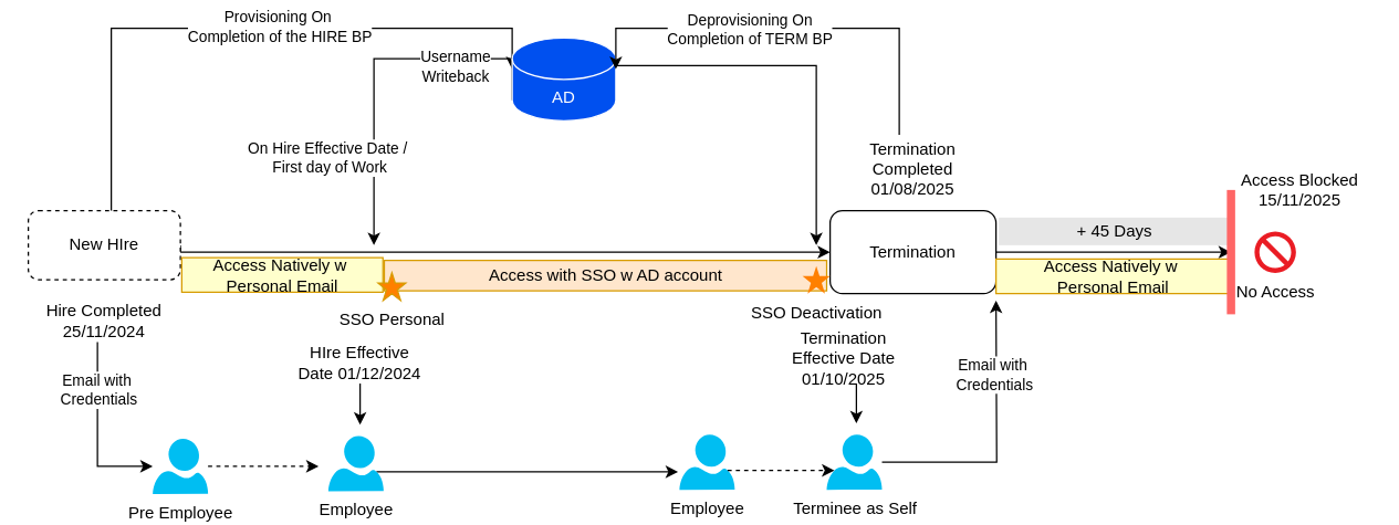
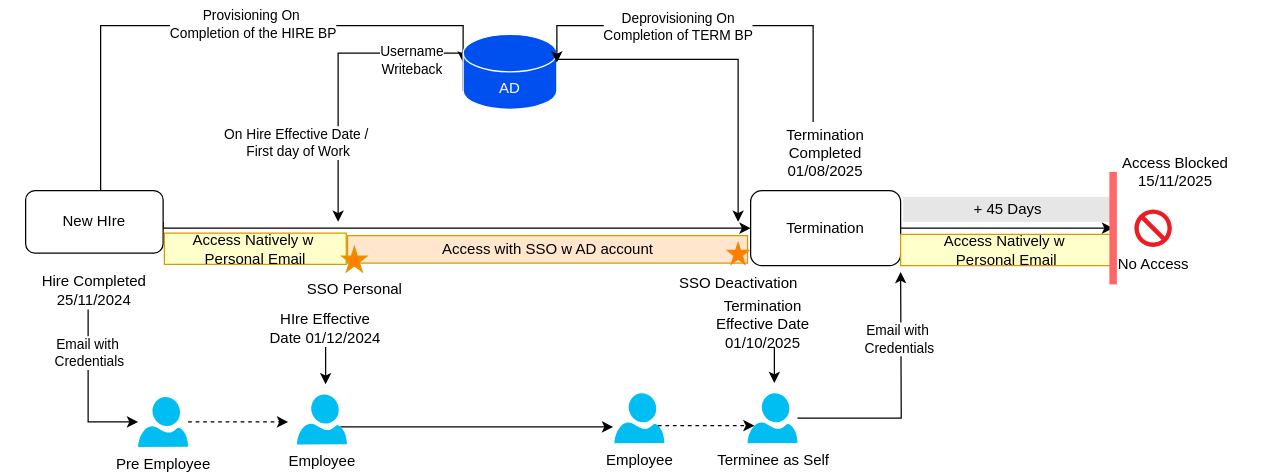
  <mxCell id="0" />
  <mxCell id="1" parent="0" />
  <mxCell id="2" style="edgeStyle=orthogonalEdgeStyle;rounded=0;orthogonalLoop=1;jettySize=auto;html=1;entryX=0;entryY=0.5;entryDx=0;entryDy=0;exitX=1;exitY=0.5;exitDx=0;exitDy=0;" edge="1" parent="1" source="5" target="7"><mxGeometry relative="1" as="geometry"><Array as="points"><mxPoint x="130" y="182" /></Array></mxGeometry></mxCell>
  <mxCell id="3" style="edgeStyle=orthogonalEdgeStyle;rounded=0;orthogonalLoop=1;jettySize=auto;html=1;entryX=0;entryY=0;entryDx=0;entryDy=22.5;entryPerimeter=0;" edge="1" parent="1" source="5" target="21"><mxGeometry relative="1" as="geometry"><Array as="points"><mxPoint x="80" y="20" /></Array></mxGeometry></mxCell>
  <mxCell id="4" value="Provisioning On&amp;nbsp;&lt;div&gt;Completion of the HIRE BP&lt;/div&gt;" style="edgeLabel;html=1;align=center;verticalAlign=middle;resizable=0;points=[];" vertex="1" connectable="0" parent="3"><mxGeometry x="0.036" relative="1" as="geometry"><mxPoint x="19" y="-2" as="offset" /></mxGeometry></mxCell>
- <mxCell id="5" value="New HIre" style="rounded=1;whiteSpace=wrap;html=1;dashed=1;" vertex="1" parent="1"><mxGeometry x="20" y="152" width="110" height="50" as="geometry" /></mxCell>
+ <mxCell id="5" value="New HIre" style="rounded=1;whiteSpace=wrap;html=1;" vertex="1" parent="1"><mxGeometry x="20" y="152" width="110" height="50" as="geometry" /></mxCell>
  <mxCell id="6" style="edgeStyle=orthogonalEdgeStyle;rounded=0;orthogonalLoop=1;jettySize=auto;html=1;" edge="1" parent="1" source="7"><mxGeometry relative="1" as="geometry"><mxPoint x="890" y="182" as="targetPoint" /></mxGeometry></mxCell>
  <mxCell id="7" value="Termination" style="rounded=1;whiteSpace=wrap;html=1;" vertex="1" parent="1"><mxGeometry x="600" y="152" width="120" height="60" as="geometry" /></mxCell>
  <mxCell id="8" value="HIre Effective Date 01/12/2024" style="text;html=1;align=center;verticalAlign=middle;whiteSpace=wrap;rounded=0;" vertex="1" parent="1"><mxGeometry x="210" y="247" width="100" height="30" as="geometry" /></mxCell>
  <mxCell id="9" style="edgeStyle=orthogonalEdgeStyle;rounded=0;orthogonalLoop=1;jettySize=auto;html=1;" edge="1" parent="1" source="11" target="14"><mxGeometry relative="1" as="geometry"><Array as="points"><mxPoint x="70" y="337" /></Array></mxGeometry></mxCell>
  <mxCell id="10" value="Email with&amp;nbsp;&lt;div&gt;Credentials&lt;/div&gt;" style="edgeLabel;html=1;align=center;verticalAlign=middle;resizable=0;points=[];" vertex="1" connectable="0" parent="9"><mxGeometry x="-0.478" relative="1" as="geometry"><mxPoint as="offset" /></mxGeometry></mxCell>
  <mxCell id="11" value="Hire Completed&lt;div&gt;25/11/2024&lt;/div&gt;" style="text;html=1;align=center;verticalAlign=middle;whiteSpace=wrap;rounded=0;" vertex="1" parent="1"><mxGeometry x="30" y="217" width="90" height="30" as="geometry" /></mxCell>
  <mxCell id="12" style="edgeStyle=orthogonalEdgeStyle;rounded=0;orthogonalLoop=1;jettySize=auto;html=1;exitX=0.87;exitY=0.65;exitDx=0;exitDy=0;exitPerimeter=0;" edge="1" parent="1" source="15"><mxGeometry relative="1" as="geometry"><mxPoint x="490" y="341" as="targetPoint" /></mxGeometry></mxCell>
  <mxCell id="13" style="edgeStyle=orthogonalEdgeStyle;rounded=0;orthogonalLoop=1;jettySize=auto;html=1;dashed=1;" edge="1" parent="1" source="14"><mxGeometry relative="1" as="geometry"><mxPoint x="230" y="337" as="targetPoint" /></mxGeometry></mxCell>
  <mxCell id="14" value="Pre Employee" style="verticalLabelPosition=bottom;html=1;verticalAlign=top;align=center;strokeColor=none;fillColor=#00BEF2;shape=mxgraph.azure.user;" vertex="1" parent="1"><mxGeometry x="110" y="317" width="40" height="40" as="geometry" /></mxCell>
  <mxCell id="15" value="Employee" style="verticalLabelPosition=bottom;html=1;verticalAlign=top;align=center;strokeColor=none;fillColor=#00BEF2;shape=mxgraph.azure.user;" vertex="1" parent="1"><mxGeometry x="237" y="315" width="40" height="40" as="geometry" /></mxCell>
  <mxCell id="16" value="" style="endArrow=classic;html=1;rounded=0;" edge="1" parent="1"><mxGeometry width="50" height="50" relative="1" as="geometry"><mxPoint x="260" y="277" as="sourcePoint" /><mxPoint x="260" y="307" as="targetPoint" /></mxGeometry></mxCell>
  <mxCell id="17" style="edgeStyle=orthogonalEdgeStyle;rounded=0;orthogonalLoop=1;jettySize=auto;html=1;exitX=0;exitY=1;exitDx=0;exitDy=-15;exitPerimeter=0;" edge="1" parent="1" source="21"><mxGeometry relative="1" as="geometry"><mxPoint x="270" y="177" as="targetPoint" /><mxPoint x="360" y="9.5" as="sourcePoint" /><Array as="points"><mxPoint x="270" y="42" /></Array></mxGeometry></mxCell>
  <mxCell id="18" value="&lt;div&gt;On Hire Effective Date /&amp;nbsp;&lt;/div&gt;&lt;div&gt;First day of Work&lt;/div&gt;" style="edgeLabel;html=1;align=center;verticalAlign=middle;resizable=0;points=[];" vertex="1" connectable="0" parent="17"><mxGeometry x="0.145" y="1" relative="1" as="geometry"><mxPoint x="-34" y="49" as="offset" /></mxGeometry></mxCell>
  <mxCell id="19" value="Username&lt;div&gt;Writeback&lt;/div&gt;" style="edgeLabel;html=1;align=center;verticalAlign=middle;resizable=0;points=[];" vertex="1" connectable="0" parent="17"><mxGeometry x="-0.378" y="-1" relative="1" as="geometry"><mxPoint x="10" y="6" as="offset" /></mxGeometry></mxCell>
  <mxCell id="20" style="edgeStyle=orthogonalEdgeStyle;rounded=0;orthogonalLoop=1;jettySize=auto;html=1;" edge="1" parent="1" source="21"><mxGeometry relative="1" as="geometry"><mxPoint x="590" y="177" as="targetPoint" /><Array as="points"><mxPoint x="590" y="47" /></Array></mxGeometry></mxCell>
  <mxCell id="21" value="AD" style="shape=cylinder3;whiteSpace=wrap;html=1;boundedLbl=1;backgroundOutline=1;size=15;fillColor=#0050ef;fontColor=#ffffff;strokeColor=#FFFFFF;" vertex="1" parent="1"><mxGeometry x="370" y="27" width="75" height="60" as="geometry" /></mxCell>
  <mxCell id="22" value="Employee" style="verticalLabelPosition=bottom;html=1;verticalAlign=top;align=center;strokeColor=none;fillColor=#00BEF2;shape=mxgraph.azure.user;" vertex="1" parent="1"><mxGeometry x="491" y="314" width="40" height="40" as="geometry" /></mxCell>
  <mxCell id="23" value="Termination Effective Date 01/10/2025" style="text;html=1;align=center;verticalAlign=middle;whiteSpace=wrap;rounded=0;" vertex="1" parent="1"><mxGeometry x="560" y="244" width="100" height="30" as="geometry" /></mxCell>
  <mxCell id="24" style="edgeStyle=orthogonalEdgeStyle;rounded=0;orthogonalLoop=1;jettySize=auto;html=1;" edge="1" parent="1" source="26"><mxGeometry relative="1" as="geometry"><mxPoint x="720" y="217" as="targetPoint" /></mxGeometry></mxCell>
  <mxCell id="25" value="Email with&amp;nbsp;&lt;div&gt;Credentials&lt;/div&gt;" style="edgeLabel;html=1;align=center;verticalAlign=middle;resizable=0;points=[];" vertex="1" connectable="0" parent="24"><mxGeometry x="0.469" y="2" relative="1" as="geometry"><mxPoint as="offset" /></mxGeometry></mxCell>
  <mxCell id="26" value="Terminee as Self" style="verticalLabelPosition=bottom;html=1;verticalAlign=top;align=center;strokeColor=none;fillColor=#00BEF2;shape=mxgraph.azure.user;" vertex="1" parent="1"><mxGeometry x="597.5" y="314" width="40" height="40" as="geometry" /></mxCell>
  <mxCell id="27" value="Termination&lt;div&gt;Completed&lt;/div&gt;&lt;div&gt;01/08/2025&lt;/div&gt;" style="text;html=1;align=center;verticalAlign=middle;whiteSpace=wrap;rounded=0;" vertex="1" parent="1"><mxGeometry x="610" y="107" width="100" height="30" as="geometry" /></mxCell>
  <mxCell id="28" value="Access with SSO w AD account" style="rounded=0;whiteSpace=wrap;html=1;fillColor=#ffe6cc;strokeColor=#d79b00;" vertex="1" parent="1"><mxGeometry x="277.5" y="188" width="320" height="22" as="geometry" /></mxCell>
  <mxCell id="29" value="Access Natively w&amp;nbsp;&lt;div&gt;Personal Email&lt;/div&gt;" style="rounded=0;whiteSpace=wrap;html=1;fillColor=#FFFFCC;strokeColor=#d79b00;" vertex="1" parent="1"><mxGeometry x="131" y="186" width="145.5" height="25" as="geometry" /></mxCell>
  <mxCell id="30" value="Access Natively w&amp;nbsp;&lt;div&gt;Personal Email&lt;/div&gt;" style="rounded=0;whiteSpace=wrap;html=1;fillColor=#FFFFCC;strokeColor=#d79b00;" vertex="1" parent="1"><mxGeometry x="720" y="187" width="170" height="25" as="geometry" /></mxCell>
  <mxCell id="31" value="+ 45 Days" style="text;html=1;align=center;verticalAlign=middle;whiteSpace=wrap;rounded=0;fillColor=#E6E6E6;" vertex="1" parent="1"><mxGeometry x="722" y="157" width="168" height="20" as="geometry" /></mxCell>
  <mxCell id="32" value="No Access" style="sketch=0;aspect=fixed;pointerEvents=1;shadow=0;dashed=0;html=1;strokeColor=none;labelPosition=center;verticalLabelPosition=bottom;verticalAlign=top;align=center;shape=mxgraph.mscae.enterprise.not_allowed;fillColor=#EA1C24;" vertex="1" parent="1"><mxGeometry x="907" y="167" width="30" height="30" as="geometry" /></mxCell>
  <mxCell id="33" value="" style="endArrow=none;html=1;rounded=0;strokeWidth=6;strokeColor=#FF6666;" edge="1" parent="1"><mxGeometry width="50" height="50" relative="1" as="geometry"><mxPoint x="890" y="227" as="sourcePoint" /><mxPoint x="890" y="137" as="targetPoint" /></mxGeometry></mxCell>
  <mxCell id="34" style="edgeStyle=orthogonalEdgeStyle;rounded=0;orthogonalLoop=1;jettySize=auto;html=1;dashed=1;entryX=0.14;entryY=0.65;entryDx=0;entryDy=0;entryPerimeter=0;exitX=0.87;exitY=0.65;exitDx=0;exitDy=0;exitPerimeter=0;" edge="1" parent="1" source="22" target="26"><mxGeometry relative="1" as="geometry"><mxPoint x="240" y="347" as="targetPoint" /><mxPoint x="450" y="340" as="sourcePoint" /></mxGeometry></mxCell>
  <mxCell id="35" value="" style="endArrow=classic;html=1;rounded=0;" edge="1" parent="1"><mxGeometry width="50" height="50" relative="1" as="geometry"><mxPoint x="619" y="277" as="sourcePoint" /><mxPoint x="619" y="306" as="targetPoint" /></mxGeometry></mxCell>
  <mxCell id="36" value="SSO Personal" style="verticalLabelPosition=bottom;verticalAlign=top;html=1;shape=mxgraph.basic.star;fillColor=#FF8000;strokeColor=#d79b00;" vertex="1" parent="1"><mxGeometry x="273" y="197" width="20" height="20" as="geometry" /></mxCell>
  <mxCell id="37" style="edgeStyle=orthogonalEdgeStyle;rounded=0;orthogonalLoop=1;jettySize=auto;html=1;entryX=1;entryY=0;entryDx=0;entryDy=22.5;entryPerimeter=0;" edge="1" parent="1" target="21"><mxGeometry relative="1" as="geometry"><mxPoint x="650" y="97" as="sourcePoint" /><Array as="points"><mxPoint x="650" y="20" /></Array></mxGeometry></mxCell>
  <mxCell id="38" value="Deprovisioning On&lt;div&gt;Completion of TERM BP&lt;/div&gt;" style="edgeLabel;html=1;align=center;verticalAlign=middle;resizable=0;points=[];" vertex="1" connectable="0" parent="37"><mxGeometry x="0.192" relative="1" as="geometry"><mxPoint as="offset" /></mxGeometry></mxCell>
  <mxCell id="39" value="Access Blocked&lt;div&gt;15/11/2025&lt;/div&gt;" style="text;html=1;align=center;verticalAlign=middle;whiteSpace=wrap;rounded=0;" vertex="1" parent="1"><mxGeometry x="890" y="122" width="100" height="30" as="geometry" /></mxCell>
  <mxCell id="40" value="SSO Deactivation" style="verticalLabelPosition=bottom;verticalAlign=top;html=1;shape=mxgraph.basic.star;fillColor=#FF8000;strokeColor=none;" vertex="1" parent="1"><mxGeometry x="580" y="192" width="20" height="20" as="geometry" /></mxCell>
